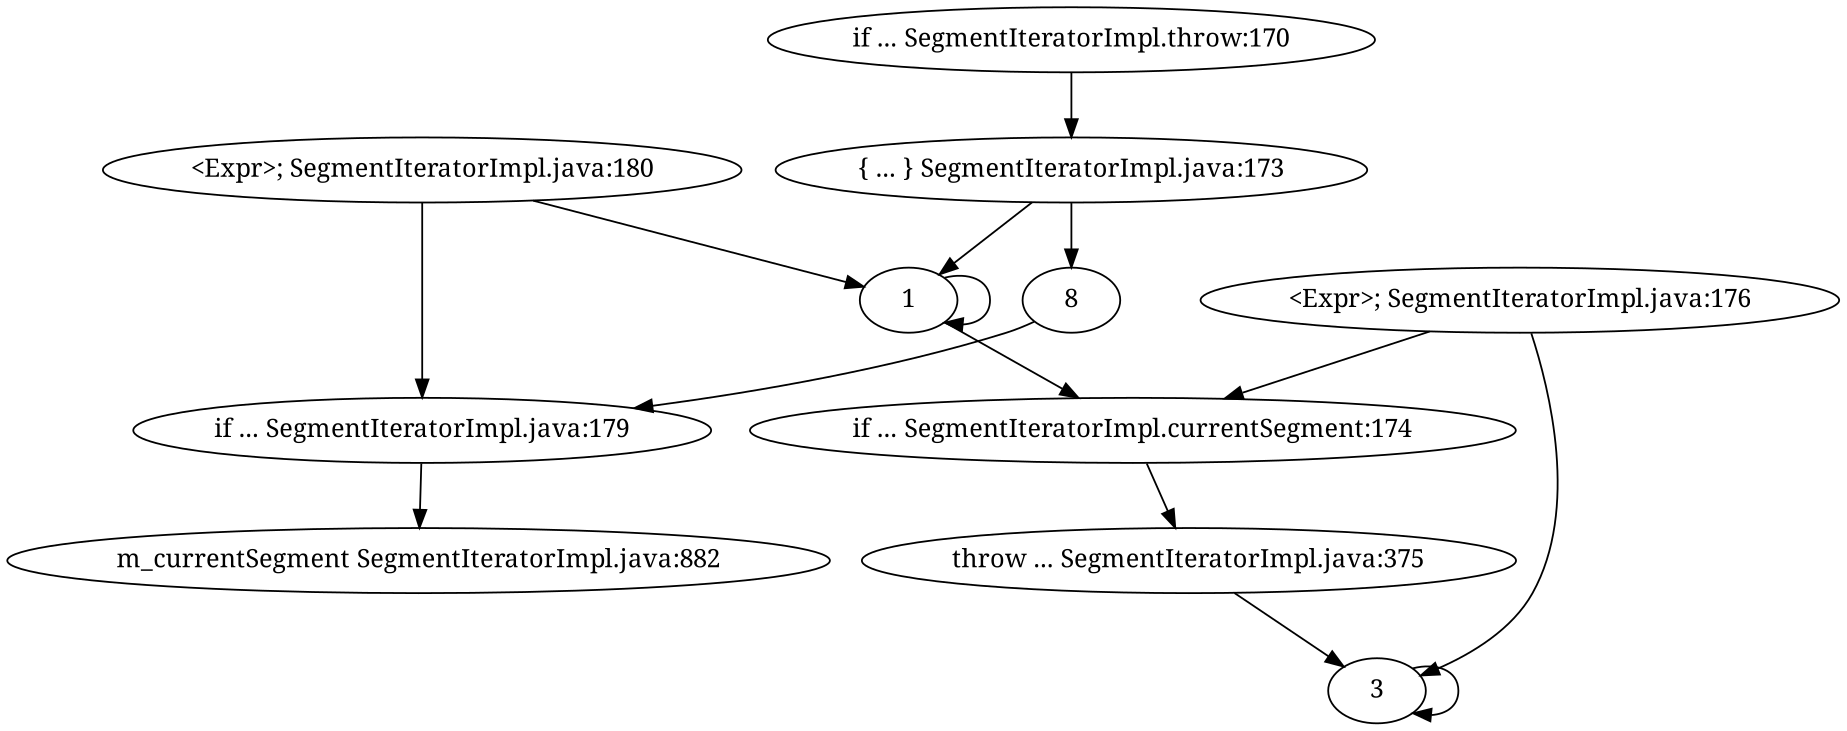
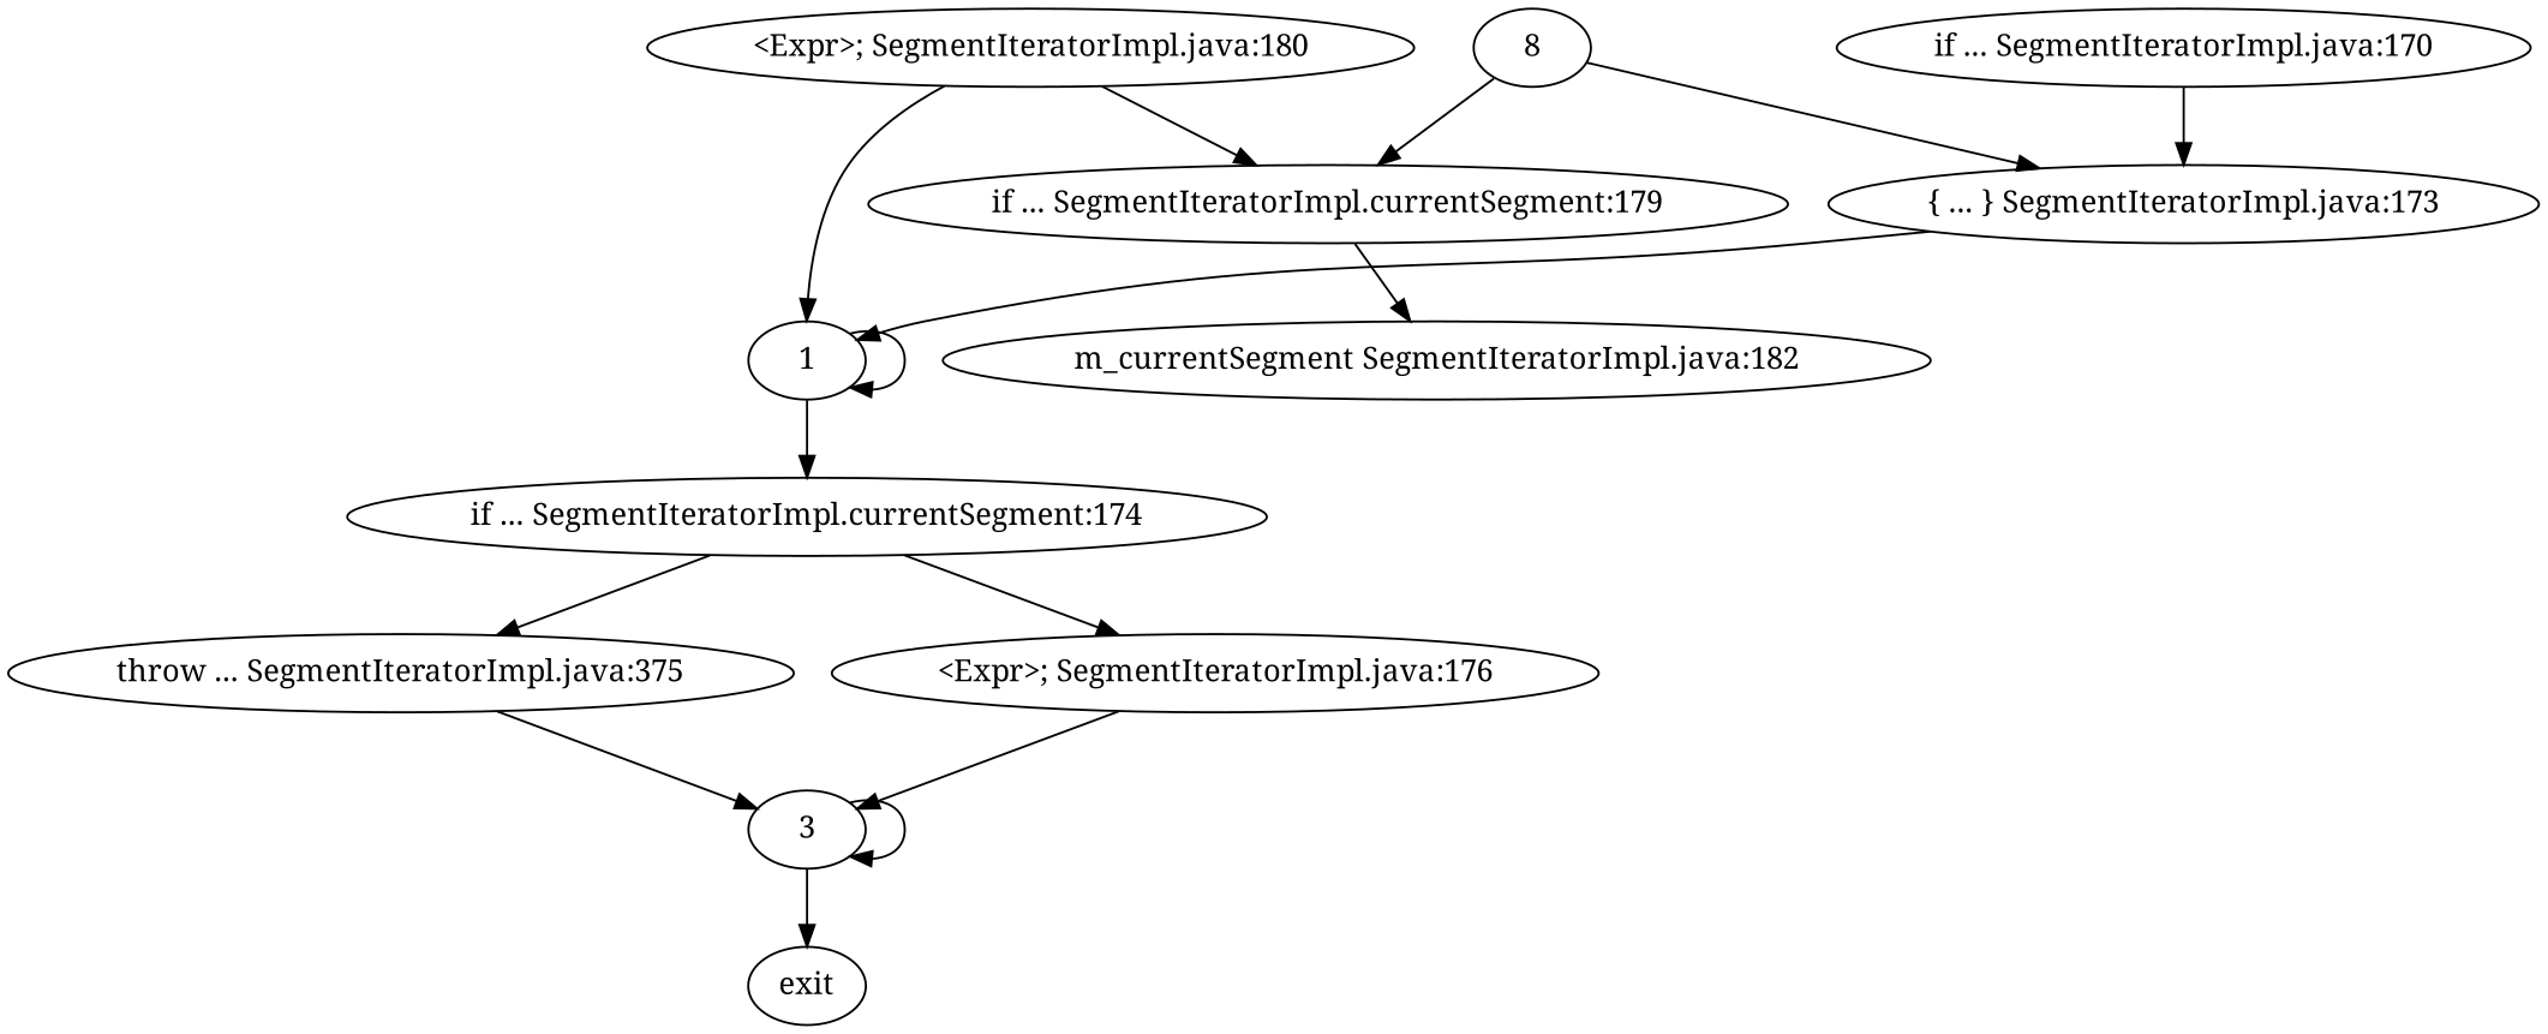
  digraph {
    fontname="Noto Serif"
    node [fontname="Noto Serif"]
    edge [fontname="Noto Serif"]
-   "if ... SegmentIteratorImpl.java:170" [label="if ... SegmentIteratorImpl.throw:170"]
+   "if ... SegmentIteratorImpl.java:170"
    "{ ... } SegmentIteratorImpl.java:173"
    n3 [label=8]
    1
-   "if ... SegmentIteratorImpl.java:179"
-   "m_currentSegment SegmentIteratorImpl.java:182" [label="m_currentSegment SegmentIteratorImpl.java:882"]
+   "if ... SegmentIteratorImpl.java:179" [label="if ... SegmentIteratorImpl.currentSegment:179"]
+   "m_currentSegment SegmentIteratorImpl.java:182"
    "<Expr>; SegmentIteratorImpl.java:180"
    n8 [label="if ... SegmentIteratorImpl.currentSegment:174"]
    n9 [label="throw ... SegmentIteratorImpl.java:375"]
    "<Expr>; SegmentIteratorImpl.java:176"
    n11 [label=3]
+   exit
    "if ... SegmentIteratorImpl.java:170" -> "{ ... } SegmentIteratorImpl.java:173"
-   "{ ... } SegmentIteratorImpl.java:173" -> n3
+   n3 -> "{ ... } SegmentIteratorImpl.java:173"
    "{ ... } SegmentIteratorImpl.java:173" -> 1
    n3 -> "if ... SegmentIteratorImpl.java:179"
    1 -> 1
    1 -> n8
    "if ... SegmentIteratorImpl.java:179" -> "m_currentSegment SegmentIteratorImpl.java:182"
    "<Expr>; SegmentIteratorImpl.java:180" -> 1
    "<Expr>; SegmentIteratorImpl.java:180" -> "if ... SegmentIteratorImpl.java:179"
    n8 -> n9
-   "<Expr>; SegmentIteratorImpl.java:176" -> n8
+   n8 -> "<Expr>; SegmentIteratorImpl.java:176"
    n9 -> n11
    "<Expr>; SegmentIteratorImpl.java:176" -> n11
    n11 -> n11
+   n11 -> exit
  }
